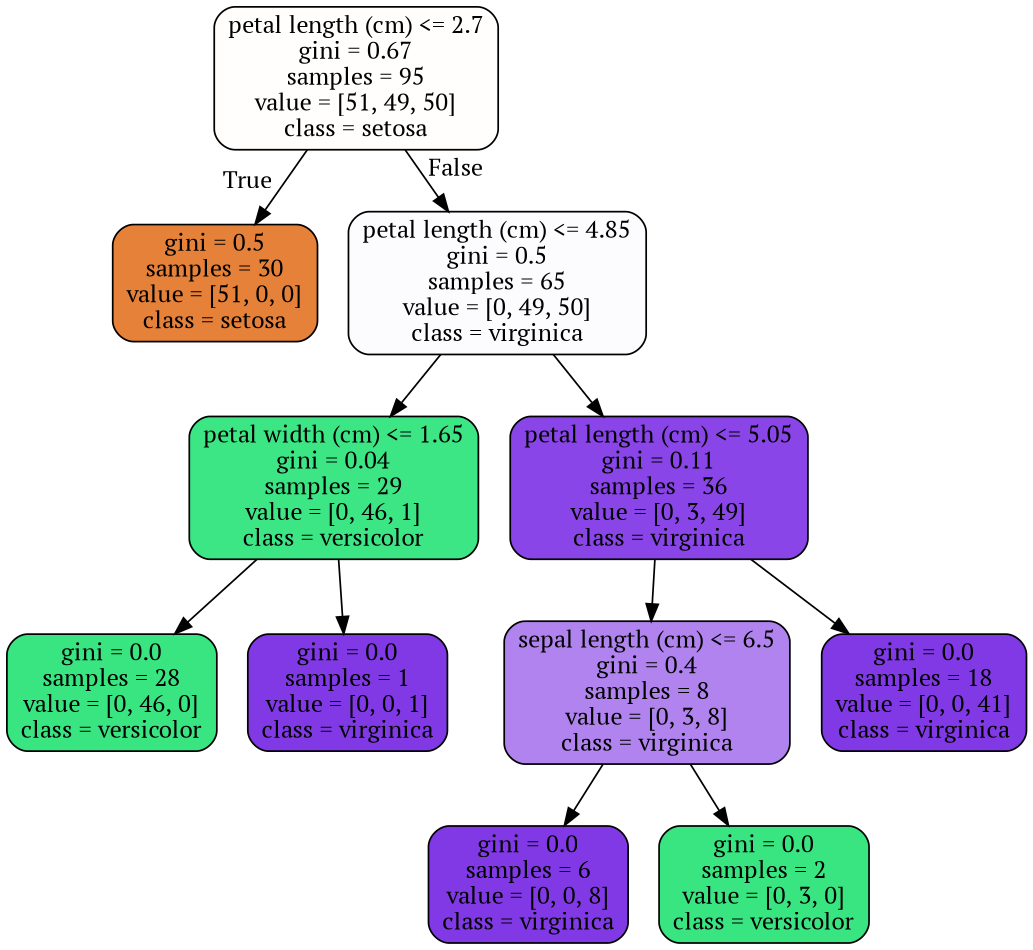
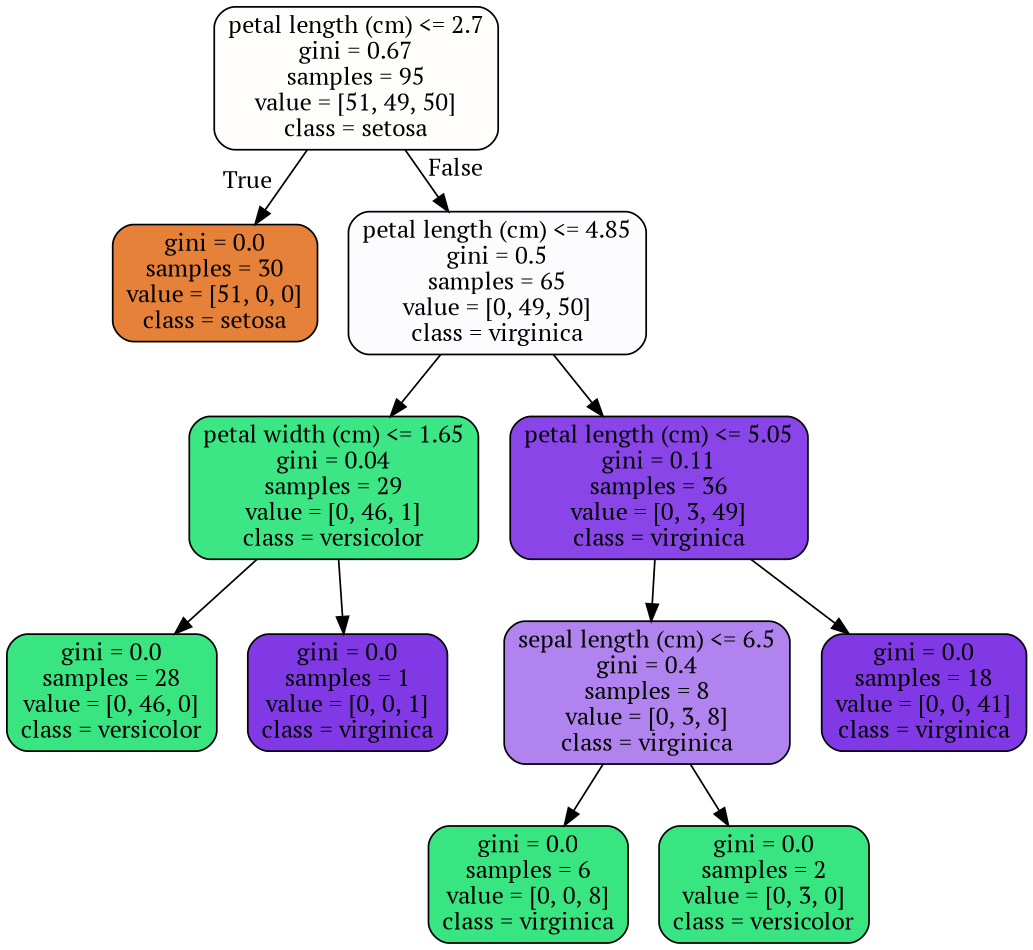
  digraph {
    fontname="PT Serif"
    node [color=black fillcolor="#8139e5" fontname="PT Serif" shape=box style="filled, rounded"]
    edge [fontname="PT Serif"]
    n1 [fillcolor="#fffefd" label="petal length (cm) <= 2.7\ngini = 0.67\nsamples = 95\nvalue = [51, 49, 50]\nclass = setosa"]
-   n2 [fillcolor="#e58139" label="gini = 0.5\nsamples = 30\nvalue = [51, 0, 0]\nclass = setosa"]
+   n2 [fillcolor="#e58139" label="gini = 0.0\nsamples = 30\nvalue = [51, 0, 0]\nclass = setosa"]
    n3 [fillcolor="#fcfbfe" label="petal length (cm) <= 4.85\ngini = 0.5\nsamples = 65\nvalue = [0, 49, 50]\nclass = virginica"]
    n4 [fillcolor="#3de684" label="petal width (cm) <= 1.65\ngini = 0.04\nsamples = 29\nvalue = [0, 46, 1]\nclass = versicolor"]
    n5 [fillcolor="#8945e7" label="petal length (cm) <= 5.05\ngini = 0.11\nsamples = 36\nvalue = [0, 3, 49]\nclass = virginica"]
    n6 [fillcolor="#39e581" label="gini = 0.0\nsamples = 28\nvalue = [0, 46, 0]\nclass = versicolor"]
    n7 [label="gini = 0.0\nsamples = 1\nvalue = [0, 0, 1]\nclass = virginica"]
    n8 [fillcolor="#b083ef" label="sepal length (cm) <= 6.5\ngini = 0.4\nsamples = 8\nvalue = [0, 3, 8]\nclass = virginica"]
    n9 [label="gini = 0.0\nsamples = 18\nvalue = [0, 0, 41]\nclass = virginica"]
-   n10 [label="gini = 0.0\nsamples = 6\nvalue = [0, 0, 8]\nclass = virginica"]
+   n10 [fillcolor="#39e581" label="gini = 0.0\nsamples = 6\nvalue = [0, 0, 8]\nclass = virginica"]
    n11 [fillcolor="#39e581" label="gini = 0.0\nsamples = 2\nvalue = [0, 3, 0]\nclass = versicolor"]
    n1 -> n2 [headlabel=True labelangle=45 labeldistance=2.5]
    n1 -> n3 [headlabel=False labelangle=-45 labeldistance=2.5]
    n3 -> n4
    n3 -> n5
    n4 -> n6
    n4 -> n7
    n5 -> n8
    n5 -> n9
    n8 -> n10
    n8 -> n11
  }
